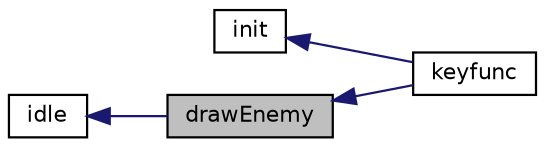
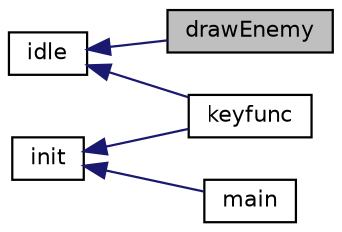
  digraph {
    rankdir=LR
    node [color=black fillcolor=white fontname=Helvetica fontsize=10 shape=record style=filled]
    edge [color=midnightblue dir=back fontname=Helvetica fontsize=10 labelfontname=Helvetica labelfontsize=10 style=solid]
    n1 [fillcolor=grey75 fontcolor=black height=0.2 label=drawEnemy width=0.4]
    n2 [height=0.2 label=idle width=0.4]
    n3 [height=0.2 label=keyfunc width=0.4]
    n4 [height=0.2 label=init width=0.4]
+   n5 [height=0.2 label=main width=0.4]
    n2 -> n1
-   n1 -> n3
+   n2 -> n3
    n4 -> n3
+   n4 -> n5
  }
